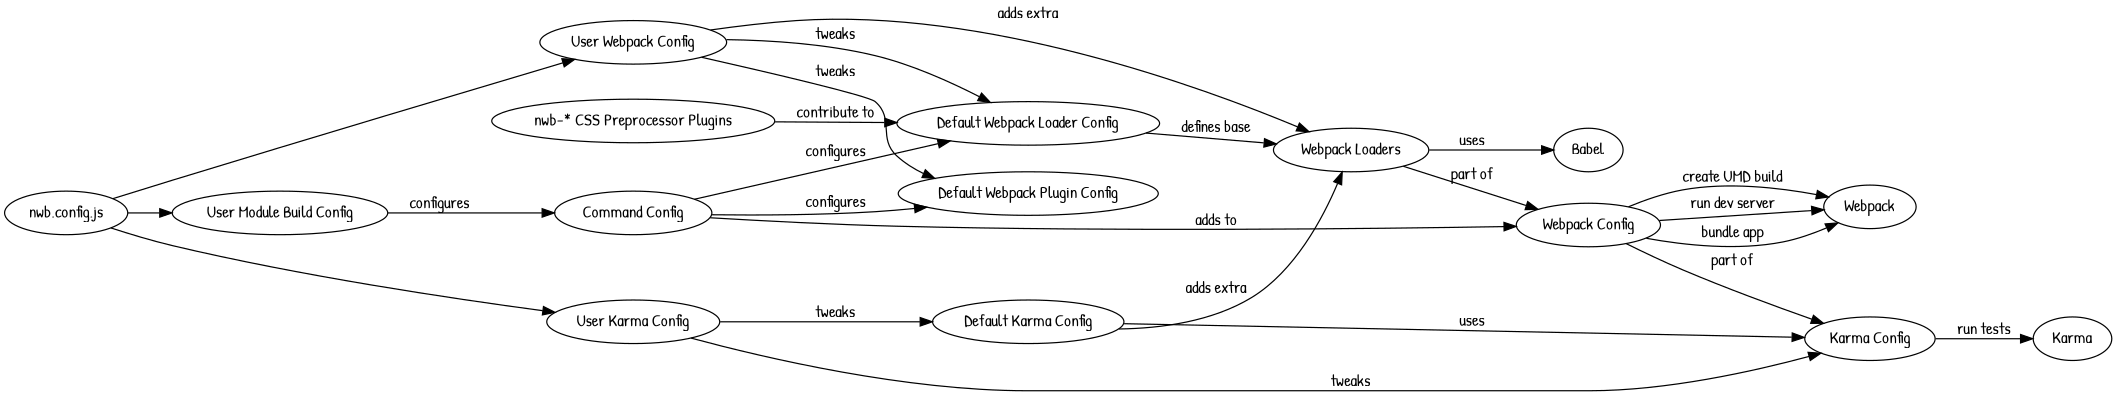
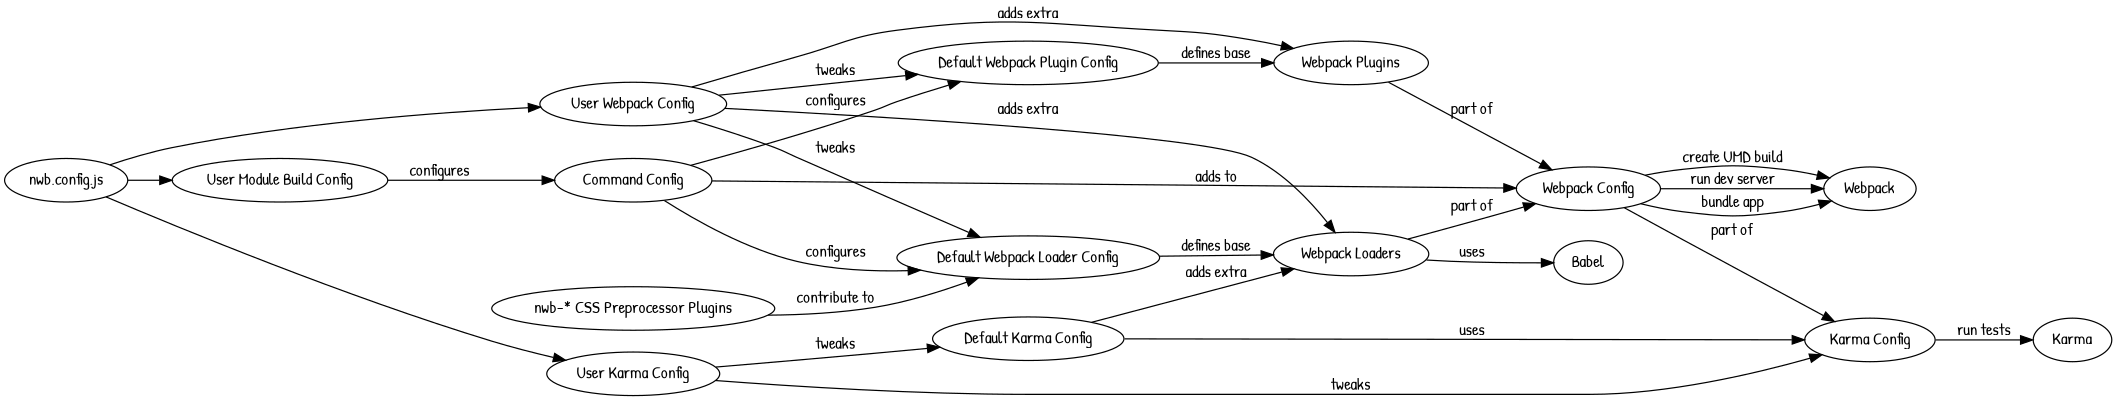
  digraph {
    fontname="Patrick Hand"
    rankdir=LR
    node [fontname="Patrick Hand"]
    edge [fontname="Patrick Hand"]
    "nwb.config.js"
    "User Webpack Config"
    "User Karma Config"
    "User Module Build Config"
    "Default Webpack Loader Config"
    "Default Webpack Plugin Config"
    "Webpack Loaders"
+   "Webpack Plugins"
    "Default Karma Config"
    "Karma Config"
    "Command Config"
    Babel
    "Webpack Config"
    Karma
    Webpack
    "nwb-* CSS Preprocessor Plugins"
    "nwb.config.js" -> "User Webpack Config"
    "nwb.config.js" -> "User Karma Config"
    "nwb.config.js" -> "User Module Build Config"
    "User Webpack Config" -> "Default Webpack Loader Config" [label=tweaks]
    "User Webpack Config" -> "Default Webpack Plugin Config" [label=tweaks]
    "User Webpack Config" -> "Webpack Loaders" [label="adds extra"]
+   "User Webpack Config" -> "Webpack Plugins" [label="adds extra"]
    "User Karma Config" -> "Default Karma Config" [label=tweaks]
    "User Karma Config" -> "Karma Config" [label=tweaks]
    "User Module Build Config" -> "Command Config" [label=configures]
    "Default Webpack Loader Config" -> "Webpack Loaders" [label="defines base"]
+   "Default Webpack Plugin Config" -> "Webpack Plugins" [label="defines base"]
    "Webpack Loaders" -> Babel [label=uses]
    "Webpack Loaders" -> "Webpack Config" [label="part of"]
+   "Webpack Plugins" -> "Webpack Config" [label="part of"]
    "Default Karma Config" -> "Webpack Loaders" [label="adds extra"]
    "Default Karma Config" -> "Karma Config" [label=uses]
    "Karma Config" -> Karma [label="run tests"]
    "Command Config" -> "Default Webpack Loader Config" [label=configures]
    "Command Config" -> "Default Webpack Plugin Config" [label=configures]
    "Command Config" -> "Webpack Config" [label="adds to"]
    "Webpack Config" -> "Karma Config" [label="part of"]
    "Webpack Config" -> Webpack [label="run dev server"]
    "Webpack Config" -> Webpack [label="bundle app"]
    "Webpack Config" -> Webpack [label="create UMD build"]
    "nwb-* CSS Preprocessor Plugins" -> "Default Webpack Loader Config" [label="contribute to"]
  }
